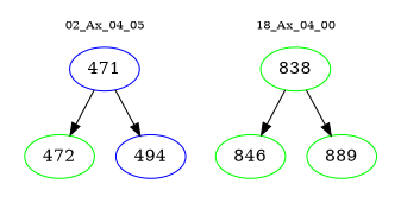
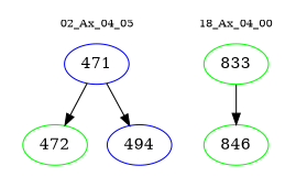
  digraph {
    node [color=green]
    edge [color=black]
    n1 [color=blue label=471]
    n2 [label=472]
    n3 [color=blue label=494]
-   n4 [label=838]
+   n4 [label=833]
    n5 [label=846]
-   n6 [label=889]
    subgraph cluster_1 {
      color=white
      fontsize=10
      label="02_Ax_04_05"
      n1
      n2
      n3
    }
    subgraph cluster_2 {
      color=white
      fontsize=10
      label="18_Ax_04_00"
      n4
      n5
-     n6
    }
    n1 -> n2
    n1 -> n3
    n4 -> n5
-   n4 -> n6
  }
